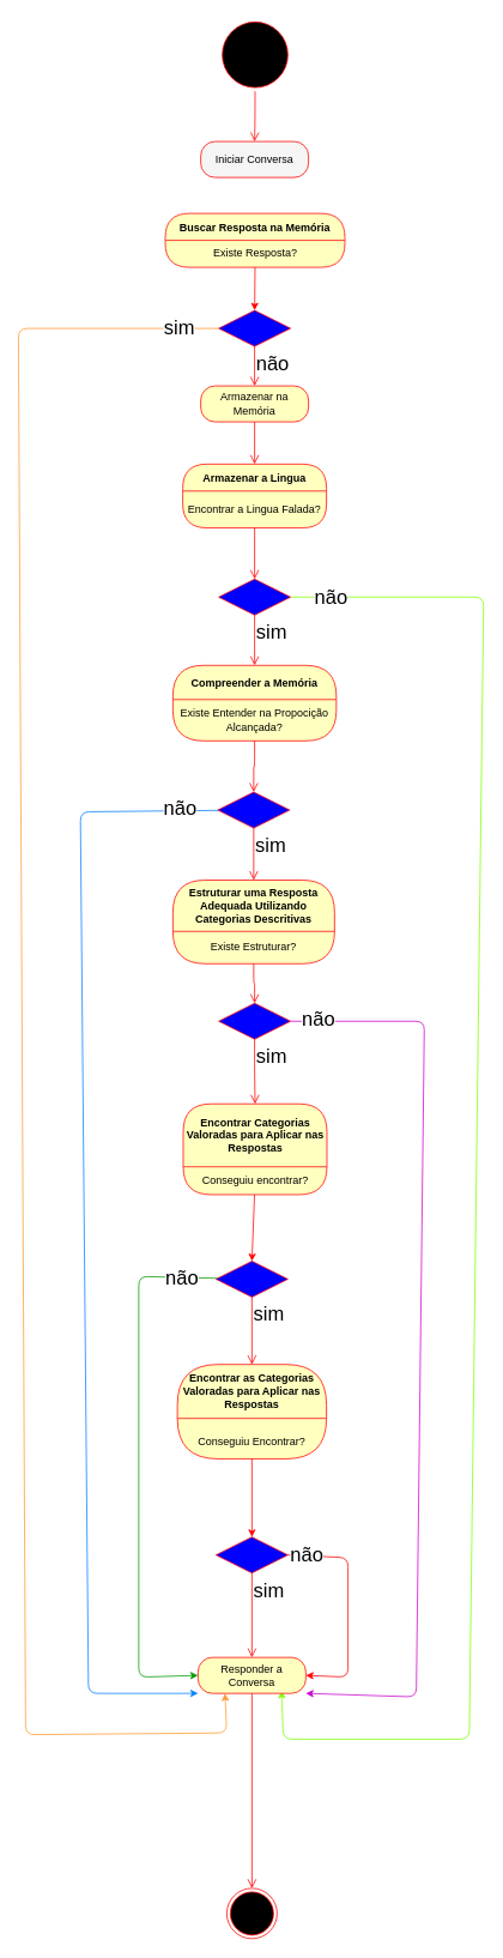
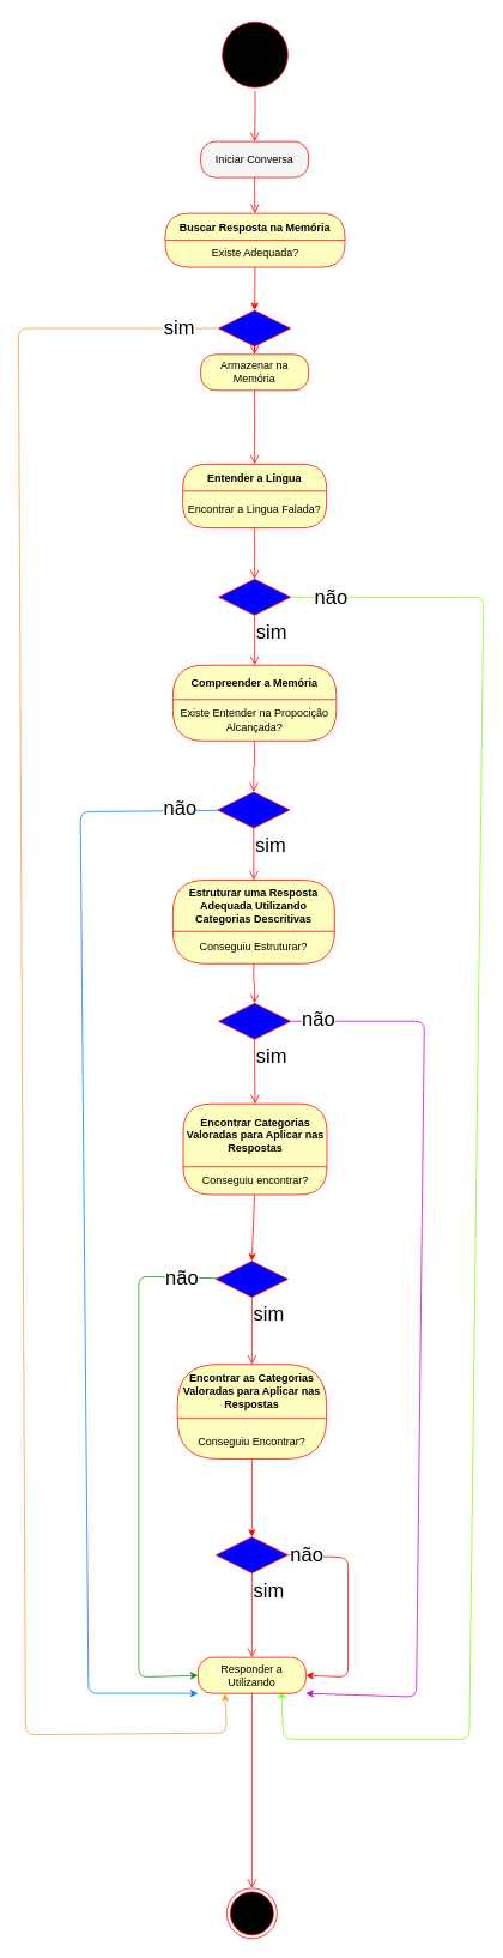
  <mxCell id="0" />
  <mxCell id="1" parent="0" />
  <mxCell id="2" value="" style="ellipse;html=1;shape=startState;fillColor=#000000;strokeColor=#ff0000;" parent="1" vertex="1"><mxGeometry x="243" y="20" width="81" height="81" as="geometry" /></mxCell>
  <mxCell id="3" value="" style="edgeStyle=orthogonalEdgeStyle;html=1;verticalAlign=bottom;endArrow=open;endSize=8;strokeColor=#ff0000;entryX=0.5;entryY=0;entryDx=0;entryDy=0;" parent="1" source="2" target="4" edge="1"><mxGeometry relative="1" as="geometry"><mxPoint x="283" y="133" as="targetPoint" /></mxGeometry></mxCell>
  <mxCell id="4" value="Iniciar Conversa" style="rounded=1;whiteSpace=wrap;html=1;arcSize=40;fontColor=#000000;fillColor=#f5f5f5;strokeColor=#ff0000;" parent="1" vertex="1"><mxGeometry x="223" y="157" width="120" height="40" as="geometry" /></mxCell>
+ <mxCell id="5" value="" style="edgeStyle=orthogonalEdgeStyle;html=1;verticalAlign=bottom;endArrow=open;endSize=8;strokeColor=#ff0000;entryX=0.5;entryY=0;entryDx=0;entryDy=0;" parent="1" source="4" target="6" edge="1"><mxGeometry relative="1" as="geometry"><mxPoint x="285" y="237" as="targetPoint" /></mxGeometry></mxCell>
  <mxCell id="6" value="Buscar Resposta na Memória" style="swimlane;fontStyle=1;align=center;verticalAlign=middle;childLayout=stackLayout;horizontal=1;startSize=30;horizontalStack=0;resizeParent=0;resizeLast=1;container=0;fontColor=#000000;collapsible=0;rounded=1;arcSize=30;strokeColor=#ff0000;fillColor=#ffffc0;swimlaneFillColor=#ffffc0;dropTarget=0;" parent="1" vertex="1"><mxGeometry x="183.5" y="237" width="200" height="60" as="geometry" /></mxCell>
- <mxCell id="7" value="Existe Resposta?" style="text;html=1;strokeColor=none;fillColor=none;align=center;verticalAlign=middle;spacingLeft=4;spacingRight=4;whiteSpace=wrap;overflow=hidden;rotatable=0;fontColor=#000000;" parent="6" vertex="1"><mxGeometry y="30" width="200" height="30" as="geometry" /></mxCell>
+ <mxCell id="7" value="Existe Adequada?" style="text;html=1;strokeColor=none;fillColor=none;align=center;verticalAlign=middle;spacingLeft=4;spacingRight=4;whiteSpace=wrap;overflow=hidden;rotatable=0;fontColor=#000000;" parent="6" vertex="1"><mxGeometry y="30" width="200" height="30" as="geometry" /></mxCell>
  <mxCell id="8" style="edgeStyle=none;html=1;exitX=0;exitY=0.5;exitDx=0;exitDy=0;entryX=0.25;entryY=1;entryDx=0;entryDy=0;strokeColor=#FF9933;fontSize=22;" edge="1" parent="1" source="10" target="36"><mxGeometry relative="1" as="geometry"><Array as="points"><mxPoint x="20" y="365" /><mxPoint x="28" y="1930" /><mxPoint x="252" y="1928" /></Array></mxGeometry></mxCell>
  <mxCell id="9" value="sim" style="edgeLabel;html=1;align=center;verticalAlign=middle;resizable=0;points=[];fontSize=22;" vertex="1" connectable="0" parent="8"><mxGeometry x="-0.956" y="-1" relative="1" as="geometry"><mxPoint as="offset" /></mxGeometry></mxCell>
  <mxCell id="10" value="" style="rhombus;whiteSpace=wrap;html=1;fillColor=#0000FF;strokeColor=#ff0000;" parent="1" vertex="1"><mxGeometry x="243" y="345" width="80" height="40" as="geometry" /></mxCell>
  <mxCell id="11" value="&lt;font style=&quot;font-size: 22px;&quot;&gt;não&lt;/font&gt;" style="edgeStyle=orthogonalEdgeStyle;html=1;align=left;verticalAlign=top;endArrow=open;endSize=8;strokeColor=#ff0000;entryX=0.5;entryY=0;entryDx=0;entryDy=0;" parent="1" source="10" target="13" edge="1"><mxGeometry x="-1" relative="1" as="geometry"><mxPoint x="283" y="499" as="targetPoint" /></mxGeometry></mxCell>
  <mxCell id="12" style="edgeStyle=none;html=1;exitX=0.5;exitY=1;exitDx=0;exitDy=0;entryX=0.5;entryY=0;entryDx=0;entryDy=0;strokeColor=#FF0000;" parent="1" source="7" target="10" edge="1"><mxGeometry relative="1" as="geometry" /></mxCell>
- <mxCell id="13" value="Armazenar na Memória" style="rounded=1;whiteSpace=wrap;html=1;arcSize=40;fontColor=#000000;fillColor=#ffffc0;strokeColor=#ff0000;" parent="1" vertex="1"><mxGeometry x="223" y="429" width="120" height="40" as="geometry" /></mxCell>
+ <mxCell id="13" value="Armazenar na Memória" style="rounded=1;whiteSpace=wrap;html=1;arcSize=40;fontColor=#000000;fillColor=#ffffc0;strokeColor=#ff0000;" parent="1" vertex="1"><mxGeometry x="223" y="394" width="120" height="40" as="geometry" /></mxCell>
  <mxCell id="14" value="" style="edgeStyle=orthogonalEdgeStyle;html=1;verticalAlign=bottom;endArrow=open;endSize=8;strokeColor=#ff0000;entryX=0.5;entryY=0;entryDx=0;entryDy=0;" parent="1" source="13" target="15" edge="1"><mxGeometry relative="1" as="geometry"><mxPoint x="283" y="539" as="targetPoint" /></mxGeometry></mxCell>
- <mxCell id="15" value="Armazenar a Lingua" style="swimlane;fontStyle=1;align=center;verticalAlign=middle;childLayout=stackLayout;horizontal=1;startSize=30;horizontalStack=0;resizeParent=0;resizeLast=1;container=0;fontColor=#000000;collapsible=0;rounded=1;arcSize=30;strokeColor=#ff0000;fillColor=#ffffc0;swimlaneFillColor=#ffffc0;dropTarget=0;" parent="1" vertex="1"><mxGeometry x="203" y="516" width="160" height="71" as="geometry" /></mxCell>
+ <mxCell id="15" value="Entender a Lingua" style="swimlane;fontStyle=1;align=center;verticalAlign=middle;childLayout=stackLayout;horizontal=1;startSize=30;horizontalStack=0;resizeParent=0;resizeLast=1;container=0;fontColor=#000000;collapsible=0;rounded=1;arcSize=30;strokeColor=#ff0000;fillColor=#ffffc0;swimlaneFillColor=#ffffc0;dropTarget=0;" parent="1" vertex="1"><mxGeometry x="203" y="516" width="160" height="71" as="geometry" /></mxCell>
  <mxCell id="16" value="Encontrar a Lingua Falada?" style="text;html=1;strokeColor=none;fillColor=none;align=center;verticalAlign=middle;spacingLeft=4;spacingRight=4;whiteSpace=wrap;overflow=hidden;rotatable=0;fontColor=#000000;" parent="15" vertex="1"><mxGeometry y="30" width="160" height="41" as="geometry" /></mxCell>
  <mxCell id="17" value="" style="edgeStyle=orthogonalEdgeStyle;html=1;verticalAlign=bottom;endArrow=open;endSize=8;strokeColor=#ff0000;entryX=0.5;entryY=0;entryDx=0;entryDy=0;" parent="1" source="15" target="20" edge="1"><mxGeometry relative="1" as="geometry"><mxPoint x="283" y="702" as="targetPoint" /></mxGeometry></mxCell>
  <mxCell id="18" style="edgeStyle=none;html=1;strokeColor=#80FF00;fontSize=22;" edge="1" parent="1" source="20"><mxGeometry relative="1" as="geometry"><mxPoint x="313" y="1881" as="targetPoint" /><Array as="points"><mxPoint x="538" y="664" /><mxPoint x="522" y="1935" /><mxPoint x="315" y="1935" /></Array></mxGeometry></mxCell>
  <mxCell id="19" value="não" style="edgeLabel;html=1;align=center;verticalAlign=middle;resizable=0;points=[];fontSize=22;" vertex="1" connectable="0" parent="18"><mxGeometry x="-0.95" relative="1" as="geometry"><mxPoint as="offset" /></mxGeometry></mxCell>
  <mxCell id="20" value="" style="rhombus;whiteSpace=wrap;html=1;fillColor=#0000FF;strokeColor=#ff0000;" parent="1" vertex="1"><mxGeometry x="243" y="644" width="80" height="40" as="geometry" /></mxCell>
  <mxCell id="21" value="&lt;font style=&quot;font-size: 22px;&quot;&gt;sim&lt;/font&gt;" style="edgeStyle=orthogonalEdgeStyle;html=1;align=left;verticalAlign=top;endArrow=open;endSize=8;strokeColor=#ff0000;entryX=0.5;entryY=0;entryDx=0;entryDy=0;" parent="1" source="20" target="22" edge="1"><mxGeometry x="-1" relative="1" as="geometry"><mxPoint x="283" y="724" as="targetPoint" /></mxGeometry></mxCell>
  <mxCell id="22" value="Compreender a Memória" style="swimlane;fontStyle=1;align=center;verticalAlign=middle;childLayout=stackLayout;horizontal=1;startSize=38;horizontalStack=0;resizeParent=0;resizeLast=1;container=0;fontColor=#000000;collapsible=0;rounded=1;arcSize=30;strokeColor=#ff0000;fillColor=#ffffc0;swimlaneFillColor=#ffffc0;dropTarget=0;" parent="1" vertex="1"><mxGeometry x="192" y="740" width="182" height="84" as="geometry" /></mxCell>
  <mxCell id="23" value="Existe Entender na Propocição Alcançada?" style="text;html=1;strokeColor=none;fillColor=none;align=center;verticalAlign=middle;spacingLeft=4;spacingRight=4;whiteSpace=wrap;overflow=hidden;rotatable=0;fontColor=#000000;" parent="22" vertex="1"><mxGeometry y="38" width="182" height="46" as="geometry" /></mxCell>
  <mxCell id="24" value="" style="edgeStyle=orthogonalEdgeStyle;html=1;verticalAlign=bottom;endArrow=open;endSize=8;strokeColor=#ff0000;entryX=0.5;entryY=0;entryDx=0;entryDy=0;" parent="1" source="22" target="27" edge="1"><mxGeometry relative="1" as="geometry"><mxPoint x="285" y="964" as="targetPoint" /></mxGeometry></mxCell>
  <mxCell id="25" style="edgeStyle=none;html=1;strokeColor=#007FFF;fontSize=22;entryX=0;entryY=1;entryDx=0;entryDy=0;" edge="1" parent="1" source="27" target="36"><mxGeometry relative="1" as="geometry"><mxPoint x="282" y="2077.895" as="targetPoint" /><Array as="points"><mxPoint x="89" y="903" /><mxPoint x="98" y="1884" /></Array></mxGeometry></mxCell>
  <mxCell id="26" value="não" style="edgeLabel;html=1;align=center;verticalAlign=middle;resizable=0;points=[];fontSize=22;" vertex="1" connectable="0" parent="25"><mxGeometry x="-0.931" y="-2" relative="1" as="geometry"><mxPoint as="offset" /></mxGeometry></mxCell>
  <mxCell id="27" value="" style="rhombus;whiteSpace=wrap;html=1;fillColor=#0000FF;strokeColor=#ff0000;" parent="1" vertex="1"><mxGeometry x="242" y="881" width="80" height="40" as="geometry" /></mxCell>
  <mxCell id="28" value="&lt;font style=&quot;font-size: 22px;&quot;&gt;sim&lt;/font&gt;" style="edgeStyle=orthogonalEdgeStyle;html=1;align=left;verticalAlign=top;endArrow=open;endSize=8;strokeColor=#ff0000;entryX=0.5;entryY=0;entryDx=0;entryDy=0;" parent="1" source="27" target="29" edge="1"><mxGeometry x="-1" relative="1" as="geometry"><mxPoint x="285" y="1122" as="targetPoint" /></mxGeometry></mxCell>
  <mxCell id="29" value="Estruturar uma Resposta Adequada Utilizando Categorias Descritivas" style="swimlane;fontStyle=1;align=center;verticalAlign=middle;childLayout=stackLayout;horizontal=1;startSize=57;horizontalStack=0;resizeParent=0;resizeLast=1;container=0;fontColor=#000000;collapsible=0;rounded=1;arcSize=30;strokeColor=#ff0000;fillColor=#ffffc0;swimlaneFillColor=#ffffc0;dropTarget=0;whiteSpace=wrap;" parent="1" vertex="1"><mxGeometry x="192" y="979" width="180" height="93" as="geometry" /></mxCell>
- <mxCell id="30" value="Existe Estruturar?" style="text;html=1;strokeColor=none;fillColor=none;align=center;verticalAlign=middle;spacingLeft=4;spacingRight=4;whiteSpace=wrap;overflow=hidden;rotatable=0;fontColor=#000000;" parent="29" vertex="1"><mxGeometry y="57" width="180" height="36" as="geometry" /></mxCell>
+ <mxCell id="30" value="Conseguiu Estruturar?" style="text;html=1;strokeColor=none;fillColor=none;align=center;verticalAlign=middle;spacingLeft=4;spacingRight=4;whiteSpace=wrap;overflow=hidden;rotatable=0;fontColor=#000000;" parent="29" vertex="1"><mxGeometry y="57" width="180" height="36" as="geometry" /></mxCell>
  <mxCell id="31" value="" style="edgeStyle=orthogonalEdgeStyle;html=1;verticalAlign=bottom;endArrow=open;endSize=8;strokeColor=#ff0000;entryX=0.5;entryY=0;entryDx=0;entryDy=0;" parent="1" source="29" target="34" edge="1"><mxGeometry relative="1" as="geometry"><mxPoint x="283" y="1288" as="targetPoint" /></mxGeometry></mxCell>
  <mxCell id="32" style="edgeStyle=none;html=1;entryX=1;entryY=1;entryDx=0;entryDy=0;strokeColor=#CC00CC;fontSize=22;" edge="1" parent="1" source="34" target="36"><mxGeometry relative="1" as="geometry"><Array as="points"><mxPoint x="472" y="1136" /><mxPoint x="463" y="1888" /></Array></mxGeometry></mxCell>
  <mxCell id="33" value="não" style="edgeLabel;html=1;align=center;verticalAlign=middle;resizable=0;points=[];fontSize=22;" vertex="1" connectable="0" parent="32"><mxGeometry x="-0.942" y="3" relative="1" as="geometry"><mxPoint as="offset" /></mxGeometry></mxCell>
  <mxCell id="34" value="" style="rhombus;whiteSpace=wrap;html=1;fillColor=#0000FF;strokeColor=#ff0000;" parent="1" vertex="1"><mxGeometry x="243" y="1116" width="80" height="40" as="geometry" /></mxCell>
  <mxCell id="35" value="&lt;font style=&quot;font-size: 22px;&quot;&gt;sim&lt;/font&gt;" style="edgeStyle=orthogonalEdgeStyle;html=1;align=left;verticalAlign=top;endArrow=open;endSize=8;strokeColor=#ff0000;entryX=0.5;entryY=0;entryDx=0;entryDy=0;" parent="1" source="34" target="39" edge="1"><mxGeometry x="-1" relative="1" as="geometry"><mxPoint x="282.5" y="1247" as="targetPoint" /></mxGeometry></mxCell>
- <mxCell id="36" value="Responder a Conversa" style="rounded=1;whiteSpace=wrap;html=1;arcSize=40;fontColor=#000000;fillColor=#ffffc0;strokeColor=#ff0000;" parent="1" vertex="1"><mxGeometry x="220" y="1844" width="120" height="40" as="geometry" /></mxCell>
+ <mxCell id="36" value="Responder a Utilizando" style="rounded=1;whiteSpace=wrap;html=1;arcSize=40;fontColor=#000000;fillColor=#ffffc0;strokeColor=#ff0000;" parent="1" vertex="1"><mxGeometry x="220" y="1844" width="120" height="40" as="geometry" /></mxCell>
  <mxCell id="37" value="" style="edgeStyle=orthogonalEdgeStyle;html=1;verticalAlign=bottom;endArrow=open;endSize=8;strokeColor=#ff0000;entryX=0.5;entryY=0;entryDx=0;entryDy=0;" parent="1" source="36" target="38" edge="1"><mxGeometry relative="1" as="geometry"><mxPoint x="280" y="1902" as="targetPoint" /></mxGeometry></mxCell>
  <mxCell id="38" value="" style="ellipse;html=1;shape=endState;fillColor=#000000;strokeColor=#ff0000;" parent="1" vertex="1"><mxGeometry x="252" y="2101" width="56" height="56" as="geometry" /></mxCell>
  <mxCell id="39" value="Encontrar Categorias Valoradas para Aplicar nas Respostas" style="swimlane;fontStyle=1;align=center;verticalAlign=middle;childLayout=stackLayout;horizontal=1;startSize=70;horizontalStack=0;resizeParent=0;resizeLast=1;container=0;fontColor=#000000;collapsible=0;rounded=1;arcSize=30;strokeColor=#ff0000;fillColor=#ffffc0;swimlaneFillColor=#ffffc0;dropTarget=0;whiteSpace=wrap;" vertex="1" parent="1"><mxGeometry x="203.5" y="1228" width="160" height="101" as="geometry" /></mxCell>
  <mxCell id="40" value="Conseguiu encontrar?" style="text;html=1;strokeColor=none;fillColor=none;align=center;verticalAlign=middle;spacingLeft=4;spacingRight=4;whiteSpace=wrap;overflow=hidden;rotatable=0;fontColor=#000000;" vertex="1" parent="39"><mxGeometry y="70" width="160" height="31" as="geometry" /></mxCell>
  <mxCell id="41" style="edgeStyle=none;html=1;entryX=0;entryY=0.5;entryDx=0;entryDy=0;strokeColor=#009900;fontSize=22;" edge="1" parent="1" source="43" target="36"><mxGeometry relative="1" as="geometry"><Array as="points"><mxPoint x="154" y="1420" /><mxPoint x="154" y="1866" /></Array></mxGeometry></mxCell>
  <mxCell id="42" value="não" style="edgeLabel;html=1;align=center;verticalAlign=middle;resizable=0;points=[];fontSize=22;" vertex="1" connectable="0" parent="41"><mxGeometry x="-0.865" y="1" relative="1" as="geometry"><mxPoint as="offset" /></mxGeometry></mxCell>
  <mxCell id="43" value="" style="rhombus;whiteSpace=wrap;html=1;fillColor=#0000FF;strokeColor=#ff0000;" vertex="1" parent="1"><mxGeometry x="240" y="1403" width="80" height="40" as="geometry" /></mxCell>
  <mxCell id="44" value="&lt;font style=&quot;font-size: 22px;&quot;&gt;sim&lt;/font&gt;" style="edgeStyle=orthogonalEdgeStyle;html=1;align=left;verticalAlign=top;endArrow=open;endSize=8;strokeColor=#ff0000;entryX=0.5;entryY=0;entryDx=0;entryDy=0;" edge="1" parent="1" source="43" target="46"><mxGeometry x="-1" relative="1" as="geometry"><mxPoint x="280" y="1486" as="targetPoint" /></mxGeometry></mxCell>
  <mxCell id="45" style="edgeStyle=none;html=1;entryX=0.5;entryY=0;entryDx=0;entryDy=0;strokeColor=#FF0000;fontSize=22;" edge="1" parent="1" source="40" target="43"><mxGeometry relative="1" as="geometry" /></mxCell>
  <mxCell id="46" value="Encontrar as Categorias Valoradas para Aplicar nas Respostas" style="swimlane;fontStyle=1;align=center;verticalAlign=middle;childLayout=stackLayout;horizontal=1;startSize=60;horizontalStack=0;resizeParent=0;resizeLast=1;container=0;fontColor=#000000;collapsible=0;rounded=1;arcSize=30;strokeColor=#ff0000;fillColor=#ffffc0;swimlaneFillColor=#ffffc0;dropTarget=0;fontSize=12;whiteSpace=wrap;" vertex="1" parent="1"><mxGeometry x="197" y="1518" width="166" height="105" as="geometry" /></mxCell>
  <mxCell id="47" value="&lt;font style=&quot;font-size: 12px;&quot;&gt;Conseguiu Encontrar?&lt;/font&gt;" style="text;html=1;strokeColor=none;fillColor=none;align=center;verticalAlign=middle;spacingLeft=4;spacingRight=4;whiteSpace=wrap;overflow=hidden;rotatable=0;fontColor=#000000;fontSize=22;" vertex="1" parent="46"><mxGeometry y="60" width="166" height="45" as="geometry" /></mxCell>
  <mxCell id="48" style="edgeStyle=none;html=1;exitX=1;exitY=0.5;exitDx=0;exitDy=0;entryX=1;entryY=0.5;entryDx=0;entryDy=0;strokeColor=#FF0000;fontSize=22;" edge="1" parent="1" source="50" target="36"><mxGeometry relative="1" as="geometry"><Array as="points"><mxPoint x="387" y="1733" /><mxPoint x="387" y="1866" /></Array></mxGeometry></mxCell>
  <mxCell id="49" value="não" style="edgeLabel;html=1;align=center;verticalAlign=middle;resizable=0;points=[];fontSize=22;" vertex="1" connectable="0" parent="48"><mxGeometry x="-0.839" y="1" relative="1" as="geometry"><mxPoint as="offset" /></mxGeometry></mxCell>
  <mxCell id="50" value="" style="rhombus;whiteSpace=wrap;html=1;fillColor=#0000FF;strokeColor=#ff0000;" vertex="1" parent="1"><mxGeometry x="240" y="1710" width="80" height="40" as="geometry" /></mxCell>
  <mxCell id="51" value="&lt;font style=&quot;font-size: 22px;&quot;&gt;sim&lt;/font&gt;" style="edgeStyle=orthogonalEdgeStyle;html=1;align=left;verticalAlign=top;endArrow=open;endSize=8;strokeColor=#ff0000;entryX=0.5;entryY=0;entryDx=0;entryDy=0;" edge="1" parent="1" source="50" target="36"><mxGeometry x="-1" relative="1" as="geometry"><mxPoint x="280" y="1779" as="targetPoint" /></mxGeometry></mxCell>
  <mxCell id="52" style="edgeStyle=none;html=1;entryX=0.5;entryY=0;entryDx=0;entryDy=0;strokeColor=#FF0000;fontSize=22;exitX=0.5;exitY=1;exitDx=0;exitDy=0;" edge="1" parent="1" target="50" source="47"><mxGeometry relative="1" as="geometry"><mxPoint x="282" y="1630" as="sourcePoint" /></mxGeometry></mxCell>
